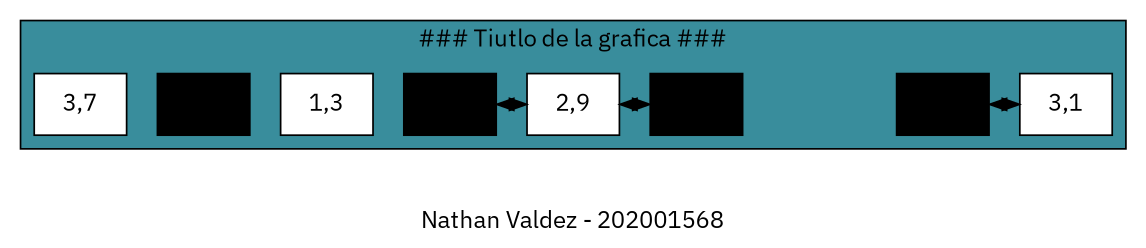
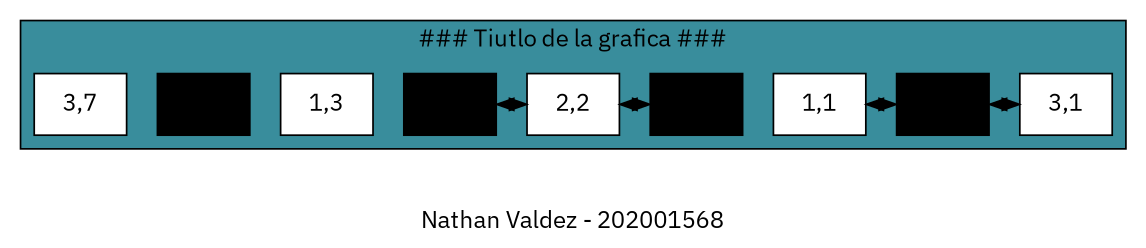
  digraph {
    fontname="IBM Plex Sans"
    label="Nathan Valdez - 202001568"
    node [fillcolor=white fontname="IBM Plex Sans" group=1 shape=box style=filled]
    edge [dir=both fontname="IBM Plex Sans"]
+   n1 [label="1,1"]
    n2 [fillcolor=black group=2 label="2,1"]
    n3 [group=3 label="3,1"]
    n4 [fillcolor=black label="1,2"]
-   n5 [group=2 label="2,9"]
+   n5 [group=2 label="2,2"]
    n6 [fillcolor=black group=3 label="3,2"]
    n7 [label="1,3"]
    n8 [fillcolor=black group=2 label="2,3"]
    n9 [group=3 label="3,7"]
    subgraph cluster_1 {
      bgcolor="#398D9C"
      label="### Tiutlo de la grafica ###"
      n7
      n8
      n9
      subgraph sub_2 {
        bgcolor="#398D9C"
        label="### Tiutlo de la grafica ###"
        rank=same
+       n1
        n2
        n3
      }
      subgraph sub_3 {
        bgcolor="#398D9C"
        label="### Tiutlo de la grafica ###"
        rank=same
        n4
        n5
        n6
      }
    }
+   n1 -> n2
    n2 -> n3
    n4 -> n5
    n5 -> n6
  }
